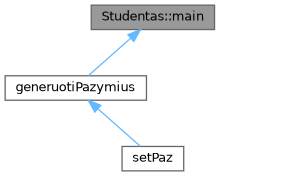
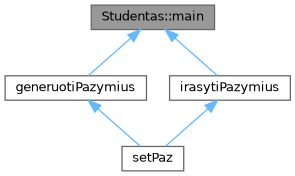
  digraph {
    rankdir=TB
    node [color=grey40 fillcolor=white fontname=Helvetica fontsize=10 shape=box style=filled]
    edge [color=steelblue1 dir=back fontname=Helvetica fontsize=10 labelfontname=Helvetica labelfontsize=10 style=solid]
    n1 [color=gray40 fillcolor=grey60 fontcolor=black height=0.2 label="Studentas::main" width=0.4]
    n2 [height=0.2 label=generuotiPazymius width=0.4]
+   n3 [height=0.2 label=irasytiPazymius width=0.4]
    n4 [height=0.2 label=setPaz width=0.4]
    n1 -> n2
+   n1 -> n3
    n2 -> n4
+   n3 -> n4
  }
